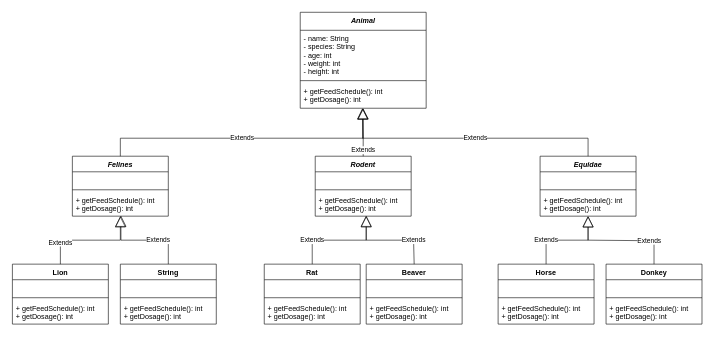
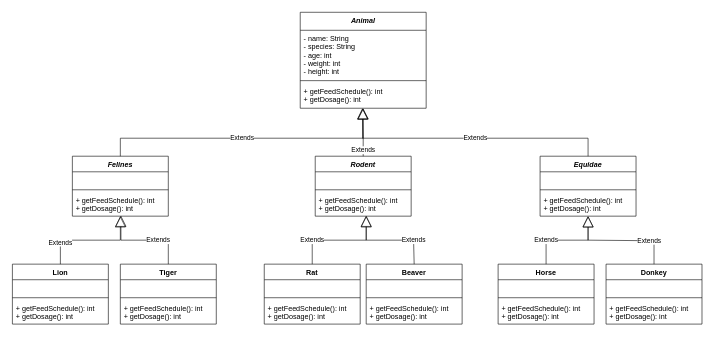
  <mxCell id="0" />
  <mxCell id="1" parent="0" />
  <mxCell id="2" value="Animal" style="swimlane;fontStyle=3;align=center;verticalAlign=top;childLayout=stackLayout;horizontal=1;startSize=30;horizontalStack=0;resizeParent=1;resizeParentMax=0;resizeLast=0;collapsible=1;marginBottom=0;" vertex="1" parent="1"><mxGeometry x="500" y="20" width="210" height="160" as="geometry"><mxRectangle x="330" y="30" width="70" height="26" as="alternateBounds" /></mxGeometry></mxCell>
  <mxCell id="3" value="- name: String&#10;- species: String&#10;- age: int&#10;- weight: int&#10;- height: int" style="text;strokeColor=none;fillColor=none;align=left;verticalAlign=top;spacingLeft=4;spacingRight=4;overflow=hidden;rotatable=0;points=[[0,0.5],[1,0.5]];portConstraint=eastwest;" vertex="1" parent="2"><mxGeometry y="30" width="210" height="80" as="geometry" /></mxCell>
  <mxCell id="4" value="" style="line;strokeWidth=1;fillColor=none;align=left;verticalAlign=middle;spacingTop=-1;spacingLeft=3;spacingRight=3;rotatable=0;labelPosition=right;points=[];portConstraint=eastwest;" vertex="1" parent="2"><mxGeometry y="110" width="210" height="8" as="geometry" /></mxCell>
  <mxCell id="5" value="+ getFeedSchedule(): int&#10;+ getDosage(): int" style="text;strokeColor=none;fillColor=none;align=left;verticalAlign=top;spacingLeft=4;spacingRight=4;overflow=hidden;rotatable=0;points=[[0,0.5],[1,0.5]];portConstraint=eastwest;" vertex="1" parent="2"><mxGeometry y="118" width="210" height="42" as="geometry" /></mxCell>
  <mxCell id="6" value="Felines" style="swimlane;fontStyle=3;align=center;verticalAlign=top;childLayout=stackLayout;horizontal=1;startSize=26;horizontalStack=0;resizeParent=1;resizeParentMax=0;resizeLast=0;collapsible=1;marginBottom=0;" vertex="1" parent="1"><mxGeometry x="120" y="260" width="160" height="100" as="geometry" /></mxCell>
  <mxCell id="7" value="&#10;&#10;" style="text;strokeColor=none;fillColor=none;align=left;verticalAlign=top;spacingLeft=4;spacingRight=4;overflow=hidden;rotatable=0;points=[[0,0.5],[1,0.5]];portConstraint=eastwest;" vertex="1" parent="6"><mxGeometry y="26" width="160" height="26" as="geometry" /></mxCell>
  <mxCell id="8" value="" style="line;strokeWidth=1;fillColor=none;align=left;verticalAlign=middle;spacingTop=-1;spacingLeft=3;spacingRight=3;rotatable=0;labelPosition=right;points=[];portConstraint=eastwest;" vertex="1" parent="6"><mxGeometry y="52" width="160" height="8" as="geometry" /></mxCell>
  <mxCell id="9" value="+ getFeedSchedule(): int&#10;+ getDosage(): int" style="text;strokeColor=none;fillColor=none;align=left;verticalAlign=top;spacingLeft=4;spacingRight=4;overflow=hidden;rotatable=0;points=[[0,0.5],[1,0.5]];portConstraint=eastwest;" vertex="1" parent="6"><mxGeometry y="60" width="160" height="40" as="geometry" /></mxCell>
  <mxCell id="10" value="Extends" style="endArrow=block;endSize=16;endFill=0;html=1;rounded=0;exitX=0.5;exitY=0;exitDx=0;exitDy=0;entryX=0.495;entryY=1;entryDx=0;entryDy=0;entryPerimeter=0;" edge="1" parent="1" source="6" target="5"><mxGeometry x="-0.04" width="160" relative="1" as="geometry"><mxPoint x="510" y="230" as="sourcePoint" /><mxPoint x="610" y="190" as="targetPoint" /><Array as="points"><mxPoint y="230" x="200" /><mxPoint x="605" y="230" /></Array><mxPoint as="offset" /></mxGeometry></mxCell>
  <mxCell id="11" value="Rodent" style="swimlane;fontStyle=3;align=center;verticalAlign=top;childLayout=stackLayout;horizontal=1;startSize=26;horizontalStack=0;resizeParent=1;resizeParentMax=0;resizeLast=0;collapsible=1;marginBottom=0;" vertex="1" parent="1"><mxGeometry x="525" y="260" width="160" height="100" as="geometry" /></mxCell>
  <mxCell id="12" value="&#10;&#10;" style="text;strokeColor=none;fillColor=none;align=left;verticalAlign=top;spacingLeft=4;spacingRight=4;overflow=hidden;rotatable=0;points=[[0,0.5],[1,0.5]];portConstraint=eastwest;" vertex="1" parent="11"><mxGeometry y="26" width="160" height="26" as="geometry" /></mxCell>
  <mxCell id="13" value="" style="line;strokeWidth=1;fillColor=none;align=left;verticalAlign=middle;spacingTop=-1;spacingLeft=3;spacingRight=3;rotatable=0;labelPosition=right;points=[];portConstraint=eastwest;" vertex="1" parent="11"><mxGeometry y="52" width="160" height="8" as="geometry" /></mxCell>
  <mxCell id="14" value="+ getFeedSchedule(): int&#10;+ getDosage(): int" style="text;strokeColor=none;fillColor=none;align=left;verticalAlign=top;spacingLeft=4;spacingRight=4;overflow=hidden;rotatable=0;points=[[0,0.5],[1,0.5]];portConstraint=eastwest;" vertex="1" parent="11"><mxGeometry y="60" width="160" height="40" as="geometry" /></mxCell>
  <mxCell id="15" value="Extends" style="endArrow=block;endSize=16;endFill=0;html=1;rounded=0;exitX=0.5;exitY=0;exitDx=0;exitDy=0;" edge="1" parent="1" source="11" target="5"><mxGeometry x="-0.75" width="160" relative="1" as="geometry"><mxPoint x="510" y="230" as="sourcePoint" /><mxPoint x="670" y="220" as="targetPoint" /><mxPoint as="offset" /></mxGeometry></mxCell>
  <mxCell id="16" value="Equidae" style="swimlane;fontStyle=3;align=center;verticalAlign=top;childLayout=stackLayout;horizontal=1;startSize=26;horizontalStack=0;resizeParent=1;resizeParentMax=0;resizeLast=0;collapsible=1;marginBottom=0;" vertex="1" parent="1"><mxGeometry x="900" y="260" width="160" height="100" as="geometry" /></mxCell>
  <mxCell id="17" value="&#10;&#10;" style="text;strokeColor=none;fillColor=none;align=left;verticalAlign=top;spacingLeft=4;spacingRight=4;overflow=hidden;rotatable=0;points=[[0,0.5],[1,0.5]];portConstraint=eastwest;" vertex="1" parent="16"><mxGeometry y="26" width="160" height="26" as="geometry" /></mxCell>
  <mxCell id="18" value="" style="line;strokeWidth=1;fillColor=none;align=left;verticalAlign=middle;spacingTop=-1;spacingLeft=3;spacingRight=3;rotatable=0;labelPosition=right;points=[];portConstraint=eastwest;" vertex="1" parent="16"><mxGeometry y="52" width="160" height="8" as="geometry" /></mxCell>
  <mxCell id="19" value="+ getFeedSchedule(): int&#10;+ getDosage(): int" style="text;strokeColor=none;fillColor=none;align=left;verticalAlign=top;spacingLeft=4;spacingRight=4;overflow=hidden;rotatable=0;points=[[0,0.5],[1,0.5]];portConstraint=eastwest;" vertex="1" parent="16"><mxGeometry y="60" width="160" height="40" as="geometry" /></mxCell>
  <mxCell id="20" value="Extends" style="endArrow=block;endSize=16;endFill=0;html=1;rounded=0;exitX=0.5;exitY=0;exitDx=0;exitDy=0;" edge="1" parent="1" source="16"><mxGeometry x="-0.045" width="160" relative="1" as="geometry"><mxPoint x="810" y="170" as="sourcePoint" /><mxPoint x="604" y="180" as="targetPoint" /><Array as="points"><mxPoint x="980" y="230" /><mxPoint x="604" y="230" /></Array><mxPoint as="offset" /></mxGeometry></mxCell>
  <mxCell id="21" value="Lion" style="swimlane;fontStyle=1;align=center;verticalAlign=top;childLayout=stackLayout;horizontal=1;startSize=26;horizontalStack=0;resizeParent=1;resizeParentMax=0;resizeLast=0;collapsible=1;marginBottom=0;" vertex="1" parent="1"><mxGeometry x="20" y="440" width="160" height="100" as="geometry" /></mxCell>
  <mxCell id="22" value="&#10;&#10;&#10;" style="text;strokeColor=none;fillColor=none;align=left;verticalAlign=top;spacingLeft=4;spacingRight=4;overflow=hidden;rotatable=0;points=[[0,0.5],[1,0.5]];portConstraint=eastwest;" vertex="1" parent="21"><mxGeometry y="26" width="160" height="26" as="geometry" /></mxCell>
  <mxCell id="23" value="" style="line;strokeWidth=1;fillColor=none;align=left;verticalAlign=middle;spacingTop=-1;spacingLeft=3;spacingRight=3;rotatable=0;labelPosition=right;points=[];portConstraint=eastwest;" vertex="1" parent="21"><mxGeometry y="52" width="160" height="8" as="geometry" /></mxCell>
  <mxCell id="24" value="+ getFeedSchedule(): int&#10;+ getDosage(): int" style="text;strokeColor=none;fillColor=none;align=left;verticalAlign=top;spacingLeft=4;spacingRight=4;overflow=hidden;rotatable=0;points=[[0,0.5],[1,0.5]];portConstraint=eastwest;" vertex="1" parent="21"><mxGeometry y="60" width="160" height="40" as="geometry" /></mxCell>
- <mxCell id="25" value="String" style="swimlane;fontStyle=1;align=center;verticalAlign=top;childLayout=stackLayout;horizontal=1;startSize=26;horizontalStack=0;resizeParent=1;resizeParentMax=0;resizeLast=0;collapsible=1;marginBottom=0;" vertex="1" parent="1"><mxGeometry y="440" width="160" height="100" as="geometry" x="200" /></mxCell>
+ <mxCell id="25" value="Tiger" style="swimlane;fontStyle=1;align=center;verticalAlign=top;childLayout=stackLayout;horizontal=1;startSize=26;horizontalStack=0;resizeParent=1;resizeParentMax=0;resizeLast=0;collapsible=1;marginBottom=0;" vertex="1" parent="1"><mxGeometry y="440" width="160" height="100" as="geometry" x="200" /></mxCell>
  <mxCell id="26" value="&#10;&#10;&#10;" style="text;strokeColor=none;fillColor=none;align=left;verticalAlign=top;spacingLeft=4;spacingRight=4;overflow=hidden;rotatable=0;points=[[0,0.5],[1,0.5]];portConstraint=eastwest;" vertex="1" parent="25"><mxGeometry y="26" width="160" height="26" as="geometry" /></mxCell>
  <mxCell id="27" value="" style="line;strokeWidth=1;fillColor=none;align=left;verticalAlign=middle;spacingTop=-1;spacingLeft=3;spacingRight=3;rotatable=0;labelPosition=right;points=[];portConstraint=eastwest;" vertex="1" parent="25"><mxGeometry y="52" width="160" height="8" as="geometry" /></mxCell>
  <mxCell id="28" value="+ getFeedSchedule(): int&#10;+ getDosage(): int" style="text;strokeColor=none;fillColor=none;align=left;verticalAlign=top;spacingLeft=4;spacingRight=4;overflow=hidden;rotatable=0;points=[[0,0.5],[1,0.5]];portConstraint=eastwest;" vertex="1" parent="25"><mxGeometry y="60" width="160" height="40" as="geometry" /></mxCell>
  <mxCell id="29" value="Extends" style="endArrow=block;endSize=16;endFill=0;html=1;rounded=0;exitX=0.5;exitY=0;exitDx=0;exitDy=0;" edge="1" parent="1" source="21"><mxGeometry x="-0.6" width="160" relative="1" as="geometry"><mxPoint x="210" y="370" as="sourcePoint" /><mxPoint y="360" as="targetPoint" x="200" /><Array as="points"><mxPoint x="100" y="400" /><mxPoint y="400" x="200" /></Array><mxPoint as="offset" /></mxGeometry></mxCell>
  <mxCell id="30" value="Extends" style="endArrow=block;endSize=16;endFill=0;html=1;rounded=0;exitX=0.5;exitY=0;exitDx=0;exitDy=0;entryX=0.506;entryY=0.975;entryDx=0;entryDy=0;entryPerimeter=0;" edge="1" parent="1" source="25" target="9"><mxGeometry x="-0.286" width="160" relative="1" as="geometry"><mxPoint x="240" y="370" as="sourcePoint" /><mxPoint x="310" y="360" as="targetPoint" /><Array as="points"><mxPoint x="280" y="400" /><mxPoint x="201" y="400" /></Array><mxPoint as="offset" /></mxGeometry></mxCell>
  <mxCell id="31" value="Rat" style="swimlane;fontStyle=1;align=center;verticalAlign=top;childLayout=stackLayout;horizontal=1;startSize=26;horizontalStack=0;resizeParent=1;resizeParentMax=0;resizeLast=0;collapsible=1;marginBottom=0;" vertex="1" parent="1"><mxGeometry x="440" y="440" width="160" height="100" as="geometry" /></mxCell>
  <mxCell id="32" value="&#10;&#10;&#10;" style="text;strokeColor=none;fillColor=none;align=left;verticalAlign=top;spacingLeft=4;spacingRight=4;overflow=hidden;rotatable=0;points=[[0,0.5],[1,0.5]];portConstraint=eastwest;" vertex="1" parent="31"><mxGeometry y="26" width="160" height="26" as="geometry" /></mxCell>
  <mxCell id="33" value="" style="line;strokeWidth=1;fillColor=none;align=left;verticalAlign=middle;spacingTop=-1;spacingLeft=3;spacingRight=3;rotatable=0;labelPosition=right;points=[];portConstraint=eastwest;" vertex="1" parent="31"><mxGeometry y="52" width="160" height="8" as="geometry" /></mxCell>
  <mxCell id="34" value="+ getFeedSchedule(): int&#10;+ getDosage(): int" style="text;strokeColor=none;fillColor=none;align=left;verticalAlign=top;spacingLeft=4;spacingRight=4;overflow=hidden;rotatable=0;points=[[0,0.5],[1,0.5]];portConstraint=eastwest;" vertex="1" parent="31"><mxGeometry y="60" width="160" height="40" as="geometry" /></mxCell>
  <mxCell id="35" value="Beaver" style="swimlane;fontStyle=1;align=center;verticalAlign=top;childLayout=stackLayout;horizontal=1;startSize=26;horizontalStack=0;resizeParent=1;resizeParentMax=0;resizeLast=0;collapsible=1;marginBottom=0;" vertex="1" parent="1"><mxGeometry x="610" y="440" width="160" height="100" as="geometry" /></mxCell>
  <mxCell id="36" value="&#10;&#10;&#10;" style="text;strokeColor=none;fillColor=none;align=left;verticalAlign=top;spacingLeft=4;spacingRight=4;overflow=hidden;rotatable=0;points=[[0,0.5],[1,0.5]];portConstraint=eastwest;" vertex="1" parent="35"><mxGeometry y="26" width="160" height="26" as="geometry" /></mxCell>
  <mxCell id="37" value="" style="line;strokeWidth=1;fillColor=none;align=left;verticalAlign=middle;spacingTop=-1;spacingLeft=3;spacingRight=3;rotatable=0;labelPosition=right;points=[];portConstraint=eastwest;" vertex="1" parent="35"><mxGeometry y="52" width="160" height="8" as="geometry" /></mxCell>
  <mxCell id="38" value="+ getFeedSchedule(): int&#10;+ getDosage(): int" style="text;strokeColor=none;fillColor=none;align=left;verticalAlign=top;spacingLeft=4;spacingRight=4;overflow=hidden;rotatable=0;points=[[0,0.5],[1,0.5]];portConstraint=eastwest;" vertex="1" parent="35"><mxGeometry y="60" width="160" height="40" as="geometry" /></mxCell>
  <mxCell id="39" value="Horse" style="swimlane;fontStyle=1;align=center;verticalAlign=top;childLayout=stackLayout;horizontal=1;startSize=26;horizontalStack=0;resizeParent=1;resizeParentMax=0;resizeLast=0;collapsible=1;marginBottom=0;" vertex="1" parent="1"><mxGeometry x="830" y="440" width="160" height="100" as="geometry" /></mxCell>
  <mxCell id="40" value="&#10;&#10;&#10;" style="text;strokeColor=none;fillColor=none;align=left;verticalAlign=top;spacingLeft=4;spacingRight=4;overflow=hidden;rotatable=0;points=[[0,0.5],[1,0.5]];portConstraint=eastwest;" vertex="1" parent="39"><mxGeometry y="26" width="160" height="26" as="geometry" /></mxCell>
  <mxCell id="41" value="" style="line;strokeWidth=1;fillColor=none;align=left;verticalAlign=middle;spacingTop=-1;spacingLeft=3;spacingRight=3;rotatable=0;labelPosition=right;points=[];portConstraint=eastwest;" vertex="1" parent="39"><mxGeometry y="52" width="160" height="8" as="geometry" /></mxCell>
  <mxCell id="42" value="+ getFeedSchedule(): int&#10;+ getDosage(): int" style="text;strokeColor=none;fillColor=none;align=left;verticalAlign=top;spacingLeft=4;spacingRight=4;overflow=hidden;rotatable=0;points=[[0,0.5],[1,0.5]];portConstraint=eastwest;" vertex="1" parent="39"><mxGeometry y="60" width="160" height="40" as="geometry" /></mxCell>
  <mxCell id="43" value="Donkey" style="swimlane;fontStyle=1;align=center;verticalAlign=top;childLayout=stackLayout;horizontal=1;startSize=26;horizontalStack=0;resizeParent=1;resizeParentMax=0;resizeLast=0;collapsible=1;marginBottom=0;" vertex="1" parent="1"><mxGeometry x="1010" y="440" width="160" height="100" as="geometry" /></mxCell>
  <mxCell id="44" value="&#10;&#10;&#10;" style="text;strokeColor=none;fillColor=none;align=left;verticalAlign=top;spacingLeft=4;spacingRight=4;overflow=hidden;rotatable=0;points=[[0,0.5],[1,0.5]];portConstraint=eastwest;" vertex="1" parent="43"><mxGeometry y="26" width="160" height="26" as="geometry" /></mxCell>
  <mxCell id="45" value="" style="line;strokeWidth=1;fillColor=none;align=left;verticalAlign=middle;spacingTop=-1;spacingLeft=3;spacingRight=3;rotatable=0;labelPosition=right;points=[];portConstraint=eastwest;" vertex="1" parent="43"><mxGeometry y="52" width="160" height="8" as="geometry" /></mxCell>
  <mxCell id="46" value="+ getFeedSchedule(): int&#10;+ getDosage(): int" style="text;strokeColor=none;fillColor=none;align=left;verticalAlign=top;spacingLeft=4;spacingRight=4;overflow=hidden;rotatable=0;points=[[0,0.5],[1,0.5]];portConstraint=eastwest;" vertex="1" parent="43"><mxGeometry y="60" width="160" height="40" as="geometry" /></mxCell>
  <mxCell id="47" value="Extends" style="endArrow=block;endSize=16;endFill=0;html=1;rounded=0;exitX=0.5;exitY=0;exitDx=0;exitDy=0;entryX=0.506;entryY=0.975;entryDx=0;entryDy=0;entryPerimeter=0;" edge="1" parent="1" source="35"><mxGeometry x="-0.5" width="160" relative="1" as="geometry"><mxPoint x="689.04" y="440" as="sourcePoint" /><mxPoint x="610" y="359" as="targetPoint" /><Array as="points"><mxPoint x="689" y="400" /><mxPoint x="610.04" y="400" /></Array><mxPoint as="offset" /></mxGeometry></mxCell>
  <mxCell id="48" value="Extends" style="endArrow=block;endSize=16;endFill=0;html=1;rounded=0;exitX=0.5;exitY=0;exitDx=0;exitDy=0;" edge="1" parent="1" source="31"><mxGeometry x="-0.529" width="160" relative="1" as="geometry"><mxPoint x="510" y="440" as="sourcePoint" /><mxPoint x="610" y="360" as="targetPoint" /><Array as="points"><mxPoint x="520" y="400" /><mxPoint x="610" y="400" /></Array><mxPoint as="offset" /></mxGeometry></mxCell>
  <mxCell id="49" value="Extends" style="endArrow=block;endSize=16;endFill=0;html=1;rounded=0;exitX=0.5;exitY=0;exitDx=0;exitDy=0;" edge="1" parent="1" source="39"><mxGeometry x="-0.467" width="160" relative="1" as="geometry"><mxPoint x="880" y="440" as="sourcePoint" /><mxPoint x="980" y="360" as="targetPoint" /><Array as="points"><mxPoint x="910" y="400" /><mxPoint x="980" y="400" /></Array><mxPoint as="offset" /></mxGeometry></mxCell>
  <mxCell id="50" value="Extends" style="endArrow=block;endSize=16;endFill=0;html=1;rounded=0;exitX=0.5;exitY=0;exitDx=0;exitDy=0;entryX=0.506;entryY=0.975;entryDx=0;entryDy=0;entryPerimeter=0;" edge="1" parent="1" source="43"><mxGeometry x="-0.5" width="160" relative="1" as="geometry"><mxPoint x="1060" y="441" as="sourcePoint" /><mxPoint x="980" y="360" as="targetPoint" /><Array as="points"><mxPoint x="1090" y="401" /><mxPoint x="980" y="400" /></Array><mxPoint as="offset" /></mxGeometry></mxCell>
